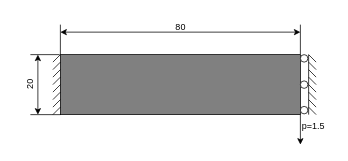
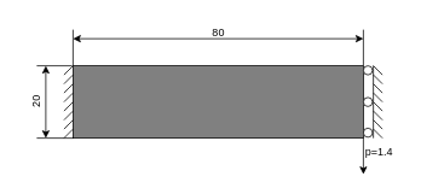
  <mxCell id="0" />
  <mxCell id="1" parent="0" />
  <mxCell id="2" value="" style="rounded=0;whiteSpace=wrap;html=1;fillStyle=auto;fillColor=#808080;" parent="1" vertex="1"><mxGeometry x="80" y="72" width="320" height="80" as="geometry" /></mxCell>
  <mxCell id="3" value="80" style="text;html=1;align=center;verticalAlign=middle;resizable=0;points=[];autosize=1;strokeColor=none;fillColor=none;rotation=0;" parent="1" vertex="1"><mxGeometry x="220" y="20" width="40" height="30" as="geometry" /></mxCell>
  <mxCell id="4" value="" style="endArrow=classic;startArrow=classic;html=1;rounded=0;" parent="1" edge="1"><mxGeometry width="50" height="50" relative="1" as="geometry"><mxPoint x="80" y="42" as="sourcePoint" /><mxPoint x="400" y="42" as="targetPoint" /></mxGeometry></mxCell>
  <mxCell id="5" value="" style="endArrow=classic;html=1;rounded=0;" parent="1" edge="1"><mxGeometry width="50" height="50" relative="1" as="geometry"><mxPoint x="400" y="152" as="sourcePoint" /><mxPoint x="400" y="192" as="targetPoint" /></mxGeometry></mxCell>
- <mxCell id="6" value="p=1.5" style="text;html=1;align=center;verticalAlign=middle;resizable=0;points=[];autosize=1;strokeColor=none;fillColor=none;" parent="1" vertex="1"><mxGeometry x="392" y="152" width="50" height="30" as="geometry" /></mxCell>
+ <mxCell id="6" value="p=1.4" style="text;html=1;align=center;verticalAlign=middle;resizable=0;points=[];autosize=1;strokeColor=none;fillColor=none;" parent="1" vertex="1"><mxGeometry x="392" y="152" width="50" height="30" as="geometry" /></mxCell>
  <mxCell id="7" value="" style="endArrow=none;html=1;rounded=0;" parent="1" edge="1"><mxGeometry width="50" height="50" relative="1" as="geometry"><mxPoint x="400" y="72" as="sourcePoint" /><mxPoint x="400" y="32" as="targetPoint" /></mxGeometry></mxCell>
  <mxCell id="8" value="" style="ellipse;whiteSpace=wrap;html=1;aspect=fixed;" parent="1" vertex="1"><mxGeometry x="400" y="72" width="10" height="10" as="geometry" /></mxCell>
  <mxCell id="9" value="" style="ellipse;whiteSpace=wrap;html=1;aspect=fixed;" parent="1" vertex="1"><mxGeometry x="400" y="107" width="10" height="10" as="geometry" /></mxCell>
  <mxCell id="10" value="" style="ellipse;whiteSpace=wrap;html=1;aspect=fixed;" parent="1" vertex="1"><mxGeometry x="400" y="141" width="10" height="10" as="geometry" /></mxCell>
  <mxCell id="11" value="" style="group;flipH=1;" parent="1" vertex="1" connectable="0"><mxGeometry x="411" y="72" width="10" height="80" as="geometry" /></mxCell>
  <mxCell id="12" value="" style="endArrow=none;html=1;rounded=0;startSize=6;exitX=0.053;exitY=1.001;exitDx=0;exitDy=0;exitPerimeter=0;" parent="11" edge="1"><mxGeometry width="50" height="50" relative="1" as="geometry"><mxPoint y="70" as="sourcePoint" /><mxPoint x="10" y="80" as="targetPoint" /></mxGeometry></mxCell>
  <mxCell id="13" value="" style="endArrow=none;html=1;rounded=0;startSize=6;exitX=0.053;exitY=1.001;exitDx=0;exitDy=0;exitPerimeter=0;" parent="11" edge="1"><mxGeometry width="50" height="50" relative="1" as="geometry"><mxPoint y="60" as="sourcePoint" /><mxPoint x="10" y="70" as="targetPoint" /></mxGeometry></mxCell>
  <mxCell id="14" value="" style="endArrow=none;html=1;rounded=0;startSize=6;exitX=0.053;exitY=1.001;exitDx=0;exitDy=0;exitPerimeter=0;" parent="11" edge="1"><mxGeometry width="50" height="50" relative="1" as="geometry"><mxPoint y="50" as="sourcePoint" /><mxPoint x="10" y="60" as="targetPoint" /></mxGeometry></mxCell>
  <mxCell id="15" value="" style="endArrow=none;html=1;rounded=0;startSize=6;exitX=0.053;exitY=1.001;exitDx=0;exitDy=0;exitPerimeter=0;" parent="11" edge="1"><mxGeometry width="50" height="50" relative="1" as="geometry"><mxPoint y="40" as="sourcePoint" /><mxPoint x="10" y="50" as="targetPoint" /></mxGeometry></mxCell>
  <mxCell id="16" value="" style="endArrow=none;html=1;rounded=0;startSize=6;exitX=0.053;exitY=1.001;exitDx=0;exitDy=0;exitPerimeter=0;" parent="11" edge="1"><mxGeometry width="50" height="50" relative="1" as="geometry"><mxPoint y="30" as="sourcePoint" /><mxPoint x="10" y="40" as="targetPoint" /></mxGeometry></mxCell>
  <mxCell id="17" value="" style="endArrow=none;html=1;rounded=0;startSize=6;exitX=0.053;exitY=1.001;exitDx=0;exitDy=0;exitPerimeter=0;" parent="11" edge="1"><mxGeometry width="50" height="50" relative="1" as="geometry"><mxPoint y="20" as="sourcePoint" /><mxPoint x="10" y="30" as="targetPoint" /></mxGeometry></mxCell>
  <mxCell id="18" value="" style="endArrow=none;html=1;rounded=0;startSize=6;exitX=0.053;exitY=1.001;exitDx=0;exitDy=0;exitPerimeter=0;" parent="11" edge="1"><mxGeometry width="50" height="50" relative="1" as="geometry"><mxPoint y="10" as="sourcePoint" /><mxPoint x="10" y="20" as="targetPoint" /></mxGeometry></mxCell>
  <mxCell id="19" value="" style="endArrow=none;html=1;rounded=0;startSize=6;exitX=0.053;exitY=1.001;exitDx=0;exitDy=0;exitPerimeter=0;" parent="11" edge="1"><mxGeometry width="50" height="50" relative="1" as="geometry"><mxPoint as="sourcePoint" /><mxPoint x="10" y="10" as="targetPoint" /></mxGeometry></mxCell>
  <mxCell id="20" value="" style="endArrow=none;html=1;rounded=0;" parent="1" edge="1"><mxGeometry width="50" height="50" relative="1" as="geometry"><mxPoint x="411" y="152" as="sourcePoint" /><mxPoint x="411" y="72" as="targetPoint" /></mxGeometry></mxCell>
  <mxCell id="21" value="" style="group" parent="1" vertex="1" connectable="0"><mxGeometry x="40" y="32" width="40" height="120" as="geometry" /></mxCell>
  <mxCell id="22" value="" style="endArrow=none;html=1;rounded=0;" parent="21" edge="1"><mxGeometry width="50" height="50" relative="1" as="geometry"><mxPoint x="40" y="40" as="sourcePoint" /><mxPoint x="40" as="targetPoint" /></mxGeometry></mxCell>
  <mxCell id="23" value="" style="group" parent="21" vertex="1" connectable="0"><mxGeometry x="30" y="40" width="10" height="80" as="geometry" /></mxCell>
  <mxCell id="24" value="" style="endArrow=none;html=1;rounded=0;startSize=6;exitX=0.053;exitY=1.001;exitDx=0;exitDy=0;exitPerimeter=0;" parent="23" edge="1"><mxGeometry width="50" height="50" relative="1" as="geometry"><mxPoint x="10" y="70" as="sourcePoint" /><mxPoint y="80" as="targetPoint" /></mxGeometry></mxCell>
  <mxCell id="25" value="" style="endArrow=none;html=1;rounded=0;startSize=6;exitX=0.053;exitY=1.001;exitDx=0;exitDy=0;exitPerimeter=0;" parent="23" edge="1"><mxGeometry width="50" height="50" relative="1" as="geometry"><mxPoint x="10" y="60" as="sourcePoint" /><mxPoint y="70" as="targetPoint" /></mxGeometry></mxCell>
  <mxCell id="26" value="" style="endArrow=none;html=1;rounded=0;startSize=6;exitX=0.053;exitY=1.001;exitDx=0;exitDy=0;exitPerimeter=0;" parent="23" edge="1"><mxGeometry width="50" height="50" relative="1" as="geometry"><mxPoint x="10" y="50" as="sourcePoint" /><mxPoint y="60" as="targetPoint" /></mxGeometry></mxCell>
  <mxCell id="27" value="" style="endArrow=none;html=1;rounded=0;startSize=6;exitX=0.053;exitY=1.001;exitDx=0;exitDy=0;exitPerimeter=0;" parent="23" edge="1"><mxGeometry width="50" height="50" relative="1" as="geometry"><mxPoint x="10" y="40" as="sourcePoint" /><mxPoint y="50" as="targetPoint" /></mxGeometry></mxCell>
  <mxCell id="28" value="" style="endArrow=none;html=1;rounded=0;startSize=6;exitX=0.053;exitY=1.001;exitDx=0;exitDy=0;exitPerimeter=0;" parent="23" edge="1"><mxGeometry width="50" height="50" relative="1" as="geometry"><mxPoint x="10" y="30" as="sourcePoint" /><mxPoint y="40" as="targetPoint" /></mxGeometry></mxCell>
  <mxCell id="29" value="" style="endArrow=none;html=1;rounded=0;startSize=6;exitX=0.053;exitY=1.001;exitDx=0;exitDy=0;exitPerimeter=0;" parent="23" edge="1"><mxGeometry width="50" height="50" relative="1" as="geometry"><mxPoint x="10" y="20" as="sourcePoint" /><mxPoint y="30" as="targetPoint" /></mxGeometry></mxCell>
  <mxCell id="30" value="" style="endArrow=none;html=1;rounded=0;startSize=6;exitX=0.053;exitY=1.001;exitDx=0;exitDy=0;exitPerimeter=0;" parent="23" edge="1"><mxGeometry width="50" height="50" relative="1" as="geometry"><mxPoint x="10" y="10" as="sourcePoint" /><mxPoint y="20" as="targetPoint" /></mxGeometry></mxCell>
  <mxCell id="31" value="" style="endArrow=none;html=1;rounded=0;startSize=6;exitX=0.053;exitY=1.001;exitDx=0;exitDy=0;exitPerimeter=0;" parent="23" edge="1"><mxGeometry width="50" height="50" relative="1" as="geometry"><mxPoint x="10" as="sourcePoint" /><mxPoint y="10" as="targetPoint" /></mxGeometry></mxCell>
  <mxCell id="32" value="" style="group" parent="21" vertex="1" connectable="0"><mxGeometry y="40" width="40" height="80" as="geometry" /></mxCell>
  <mxCell id="33" value="" style="endArrow=none;html=1;rounded=0;" parent="32" edge="1"><mxGeometry width="50" height="50" relative="1" as="geometry"><mxPoint x="40" y="80" as="sourcePoint" /><mxPoint y="80" as="targetPoint" /></mxGeometry></mxCell>
  <mxCell id="34" value="" style="endArrow=none;html=1;rounded=0;" parent="32" edge="1"><mxGeometry width="50" height="50" relative="1" as="geometry"><mxPoint x="39" as="sourcePoint" /><mxPoint as="targetPoint" /></mxGeometry></mxCell>
  <mxCell id="35" value="" style="endArrow=classic;startArrow=classic;html=1;rounded=0;" parent="32" edge="1"><mxGeometry width="50" height="50" relative="1" as="geometry"><mxPoint x="10" y="80" as="sourcePoint" /><mxPoint x="10" as="targetPoint" /></mxGeometry></mxCell>
  <mxCell id="36" value="20" style="text;html=1;align=center;verticalAlign=middle;resizable=0;points=[];autosize=1;strokeColor=none;fillColor=none;rotation=270;" parent="32" vertex="1"><mxGeometry x="-20" y="25" width="40" height="30" as="geometry" /></mxCell>
